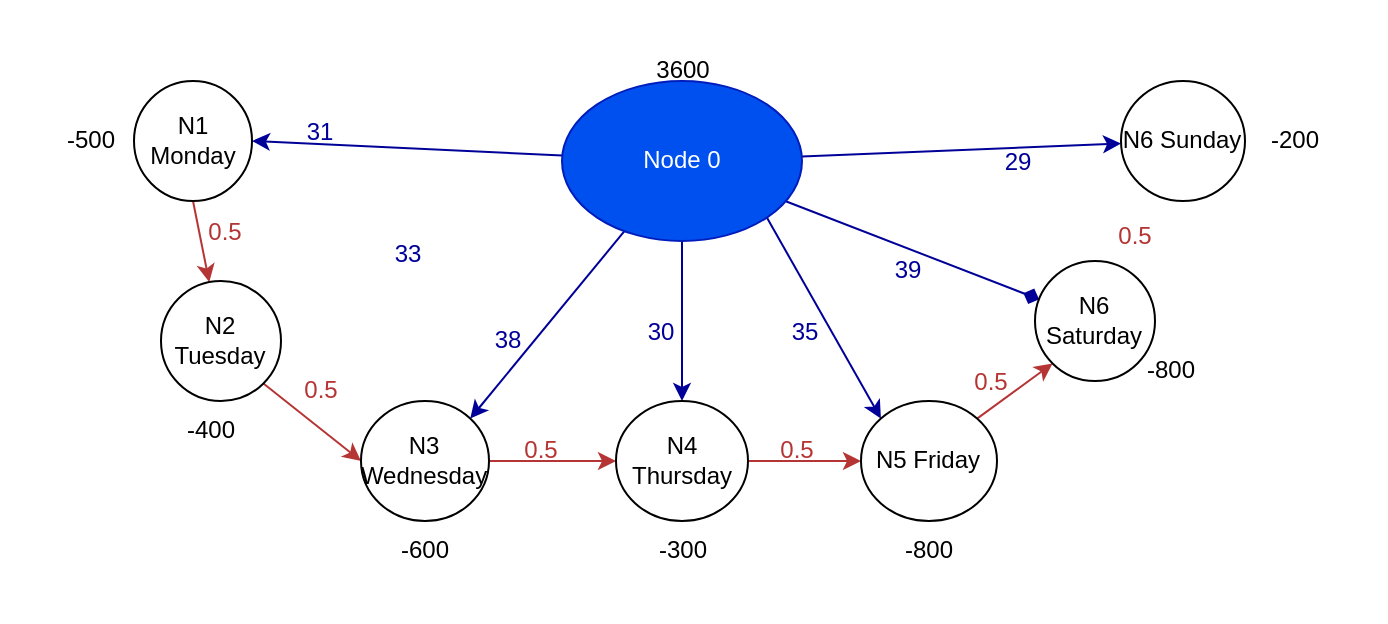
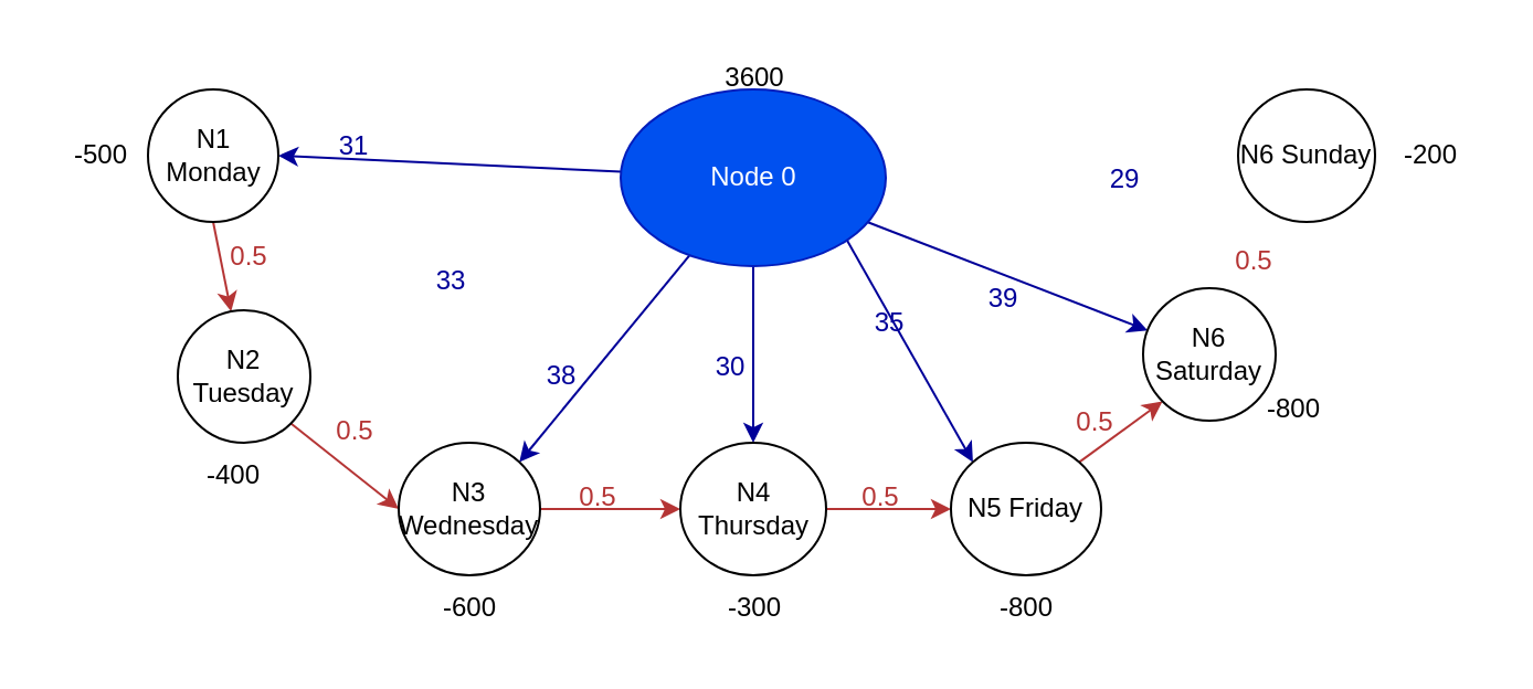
  <mxCell id="0" />
  <mxCell id="1" parent="0" />
  <mxCell id="2" style="edgeStyle=none;html=1;entryX=1;entryY=0.5;entryDx=0;entryDy=0;strokeColor=#000099;fontColor=#B53535;" edge="1" parent="1" source="8" target="10"><mxGeometry relative="1" as="geometry" /></mxCell>
  <mxCell id="3" style="edgeStyle=none;html=1;entryX=1;entryY=0;entryDx=0;entryDy=0;strokeColor=#000099;fontColor=#B53535;" edge="1" parent="1" source="8" target="14"><mxGeometry relative="1" as="geometry" /></mxCell>
  <mxCell id="4" style="edgeStyle=none;html=1;entryX=0.5;entryY=0;entryDx=0;entryDy=0;strokeColor=#000099;fontColor=#B53535;" edge="1" parent="1" source="8" target="16"><mxGeometry relative="1" as="geometry" /></mxCell>
  <mxCell id="5" style="edgeStyle=none;html=1;exitX=1;exitY=1;exitDx=0;exitDy=0;entryX=0;entryY=0;entryDx=0;entryDy=0;strokeColor=#000099;fontColor=#B53535;" edge="1" parent="1" source="8" target="18"><mxGeometry relative="1" as="geometry" /></mxCell>
- <mxCell id="6" style="edgeStyle=none;html=1;strokeColor=#000099;fontColor=#B53535;endArrow=diamond;" edge="1" parent="1" source="8" target="19"><mxGeometry relative="1" as="geometry" /></mxCell>
- <mxCell id="7" style="edgeStyle=none;html=1;strokeColor=#000099;fontColor=#B53535;" edge="1" parent="1" source="8" target="20"><mxGeometry relative="1" as="geometry" /></mxCell>
+ <mxCell id="6" style="edgeStyle=none;html=1;strokeColor=#000099;fontColor=#B53535;" edge="1" parent="1" source="8" target="19"><mxGeometry relative="1" as="geometry" /></mxCell>
  <mxCell id="8" value="Node 0" style="ellipse;whiteSpace=wrap;html=1;fillColor=#0050ef;fontColor=#ffffff;strokeColor=#001DBC;" vertex="1" parent="1"><mxGeometry x="280.5" y="40" width="120" height="80" as="geometry" /></mxCell>
  <mxCell id="9" style="edgeStyle=none;html=1;exitX=0.5;exitY=1;exitDx=0;exitDy=0;strokeColor=#B53535;" edge="1" parent="1" source="10" target="12"><mxGeometry relative="1" as="geometry" /></mxCell>
  <mxCell id="10" value="N1 Monday" style="ellipse;whiteSpace=wrap;html=1;" vertex="1" parent="1"><mxGeometry x="66.5" y="40" width="59" height="60" as="geometry" /></mxCell>
  <mxCell id="11" style="edgeStyle=none;html=1;exitX=1;exitY=1;exitDx=0;exitDy=0;entryX=0;entryY=0.5;entryDx=0;entryDy=0;strokeColor=#B53535;" edge="1" parent="1" source="12" target="14"><mxGeometry relative="1" as="geometry" /></mxCell>
  <mxCell id="12" value="N2 Tuesday" style="ellipse;whiteSpace=wrap;html=1;" vertex="1" parent="1"><mxGeometry x="80" y="140" width="60" height="60" as="geometry" /></mxCell>
  <mxCell id="13" style="edgeStyle=none;html=1;exitX=1;exitY=0.5;exitDx=0;exitDy=0;entryX=0;entryY=0.5;entryDx=0;entryDy=0;strokeColor=#B53535;" edge="1" parent="1" source="14" target="16"><mxGeometry relative="1" as="geometry" /></mxCell>
  <mxCell id="14" value="N3 Wednesday" style="ellipse;whiteSpace=wrap;html=1;" vertex="1" parent="1"><mxGeometry x="180" y="200" width="64" height="60" as="geometry" /></mxCell>
  <mxCell id="15" style="edgeStyle=none;html=1;exitX=1;exitY=0.5;exitDx=0;exitDy=0;entryX=0;entryY=0.5;entryDx=0;entryDy=0;strokeColor=#B53535;" edge="1" parent="1" source="16" target="18"><mxGeometry relative="1" as="geometry" /></mxCell>
  <mxCell id="16" value="N4 Thursday" style="ellipse;whiteSpace=wrap;html=1;" vertex="1" parent="1"><mxGeometry x="307.5" y="200" width="66" height="60" as="geometry" /></mxCell>
  <mxCell id="17" style="edgeStyle=none;html=1;exitX=1;exitY=0;exitDx=0;exitDy=0;entryX=0;entryY=1;entryDx=0;entryDy=0;strokeColor=#B53535;" edge="1" parent="1" source="18" target="19"><mxGeometry relative="1" as="geometry" /></mxCell>
  <mxCell id="18" value="N5 Friday" style="ellipse;whiteSpace=wrap;html=1;" vertex="1" parent="1"><mxGeometry x="430" y="200" width="68" height="60" as="geometry" /></mxCell>
  <mxCell id="19" value="N6 Saturday" style="ellipse;whiteSpace=wrap;html=1;" vertex="1" parent="1"><mxGeometry x="517" y="130" width="60" height="60" as="geometry" /></mxCell>
  <mxCell id="20" value="N6 Sunday" style="ellipse;whiteSpace=wrap;html=1;" vertex="1" parent="1"><mxGeometry x="560" y="40" width="62" height="60" as="geometry" /></mxCell>
  <mxCell id="21" value="-500" style="text;html=1;align=center;verticalAlign=middle;resizable=0;points=[];autosize=1;strokeColor=none;fillColor=none;" vertex="1" parent="1"><mxGeometry x="20" y="55" width="50" height="30" as="geometry" /></mxCell>
  <mxCell id="22" value="-400" style="text;html=1;align=center;verticalAlign=middle;resizable=0;points=[];autosize=1;strokeColor=none;fillColor=none;" vertex="1" parent="1"><mxGeometry x="80" y="200" width="50" height="30" as="geometry" /></mxCell>
  <mxCell id="23" value="-600" style="text;html=1;align=center;verticalAlign=middle;resizable=0;points=[];autosize=1;strokeColor=none;fillColor=none;" vertex="1" parent="1"><mxGeometry x="187" y="260" width="50" height="30" as="geometry" /></mxCell>
  <mxCell id="24" value="-300" style="text;html=1;align=center;verticalAlign=middle;resizable=0;points=[];autosize=1;strokeColor=none;fillColor=none;" vertex="1" parent="1"><mxGeometry x="315.5" y="260" width="50" height="30" as="geometry" /></mxCell>
  <mxCell id="25" value="-800" style="text;html=1;align=center;verticalAlign=middle;resizable=0;points=[];autosize=1;strokeColor=none;fillColor=none;" vertex="1" parent="1"><mxGeometry x="439" y="260" width="50" height="30" as="geometry" /></mxCell>
  <mxCell id="26" value="-800" style="text;html=1;align=center;verticalAlign=middle;resizable=0;points=[];autosize=1;strokeColor=none;fillColor=none;" vertex="1" parent="1"><mxGeometry x="560" y="170" width="50" height="30" as="geometry" /></mxCell>
  <mxCell id="27" value="-200" style="text;html=1;align=center;verticalAlign=middle;resizable=0;points=[];autosize=1;strokeColor=none;fillColor=none;" vertex="1" parent="1"><mxGeometry x="622" y="55" width="50" height="30" as="geometry" /></mxCell>
  <mxCell id="28" value="3600" style="text;html=1;align=center;verticalAlign=middle;resizable=0;points=[];autosize=1;strokeColor=none;fillColor=none;" vertex="1" parent="1"><mxGeometry x="315.5" y="20" width="50" height="30" as="geometry" /></mxCell>
  <mxCell id="29" value="&lt;font color=&quot;#b53535&quot;&gt;0.5&lt;/font&gt;" style="text;html=1;align=center;verticalAlign=middle;resizable=0;points=[];autosize=1;strokeColor=none;fillColor=none;" vertex="1" parent="1"><mxGeometry x="92" y="101" width="40" height="30" as="geometry" /></mxCell>
  <mxCell id="30" value="&lt;font color=&quot;#b53535&quot;&gt;0.5&lt;/font&gt;" style="text;html=1;align=center;verticalAlign=middle;resizable=0;points=[];autosize=1;strokeColor=none;fillColor=none;" vertex="1" parent="1"><mxGeometry x="140" y="180" width="40" height="30" as="geometry" /></mxCell>
  <mxCell id="31" value="&lt;font color=&quot;#b53535&quot;&gt;0.5&lt;/font&gt;" style="text;html=1;align=center;verticalAlign=middle;resizable=0;points=[];autosize=1;strokeColor=none;fillColor=none;" vertex="1" parent="1"><mxGeometry x="250" y="210" width="40" height="30" as="geometry" /></mxCell>
  <mxCell id="32" value="&lt;font color=&quot;#b53535&quot;&gt;0.5&lt;/font&gt;" style="text;html=1;align=center;verticalAlign=middle;resizable=0;points=[];autosize=1;strokeColor=none;fillColor=none;" vertex="1" parent="1"><mxGeometry x="378" y="210" width="40" height="30" as="geometry" /></mxCell>
  <mxCell id="33" value="&lt;font color=&quot;#b53535&quot;&gt;0.5&lt;/font&gt;" style="text;html=1;align=center;verticalAlign=middle;resizable=0;points=[];autosize=1;strokeColor=none;fillColor=none;" vertex="1" parent="1"><mxGeometry x="475" y="176" width="40" height="30" as="geometry" /></mxCell>
  <mxCell id="34" value="&lt;font color=&quot;#b53535&quot;&gt;0.5&lt;/font&gt;" style="text;html=1;align=center;verticalAlign=middle;resizable=0;points=[];autosize=1;strokeColor=none;fillColor=none;" vertex="1" parent="1"><mxGeometry x="547" y="103" width="40" height="30" as="geometry" /></mxCell>
  <mxCell id="35" value="31" style="text;align=center;verticalAlign=middle;resizable=0;points=[];autosize=1;strokeColor=none;fillColor=none;fontColor=#000099;" vertex="1" parent="1"><mxGeometry x="140" y="50" width="40" height="30" as="geometry" /></mxCell>
  <mxCell id="36" value="33" style="text;align=center;verticalAlign=middle;resizable=0;points=[];autosize=1;strokeColor=none;fillColor=none;fontColor=#000099;" vertex="1" parent="1"><mxGeometry x="184" y="111" width="40" height="30" as="geometry" /></mxCell>
  <mxCell id="37" value="38" style="text;align=center;verticalAlign=middle;resizable=0;points=[];autosize=1;strokeColor=none;fillColor=none;fontColor=#000099;" vertex="1" parent="1"><mxGeometry x="234" y="154" width="40" height="30" as="geometry" /></mxCell>
  <mxCell id="38" value="30" style="text;align=center;verticalAlign=middle;resizable=0;points=[];autosize=1;strokeColor=none;fillColor=none;fontColor=#000099;" vertex="1" parent="1"><mxGeometry x="310.5" y="150" width="40" height="30" as="geometry" /></mxCell>
- <mxCell id="39" value="35" style="text;align=center;verticalAlign=middle;resizable=0;points=[];autosize=1;strokeColor=none;fillColor=none;fontColor=#000099;" vertex="1" parent="1"><mxGeometry x="382.5" y="150" width="40" height="30" as="geometry" /></mxCell>
+ <mxCell id="39" value="35" style="text;align=center;verticalAlign=middle;resizable=0;points=[];autosize=1;strokeColor=none;fillColor=none;fontColor=#000099;" vertex="1" parent="1"><mxGeometry x="382.5" y="130" width="40" height="30" as="geometry" /></mxCell>
  <mxCell id="40" value="39" style="text;align=center;verticalAlign=middle;resizable=0;points=[];autosize=1;strokeColor=none;fillColor=none;fontColor=#000099;" vertex="1" parent="1"><mxGeometry x="434" y="119" width="40" height="30" as="geometry" /></mxCell>
  <mxCell id="41" value="29" style="text;align=center;verticalAlign=middle;resizable=0;points=[];autosize=1;strokeColor=none;fillColor=none;fontColor=#000099;" vertex="1" parent="1"><mxGeometry x="489" y="65" width="40" height="30" as="geometry" /></mxCell>
